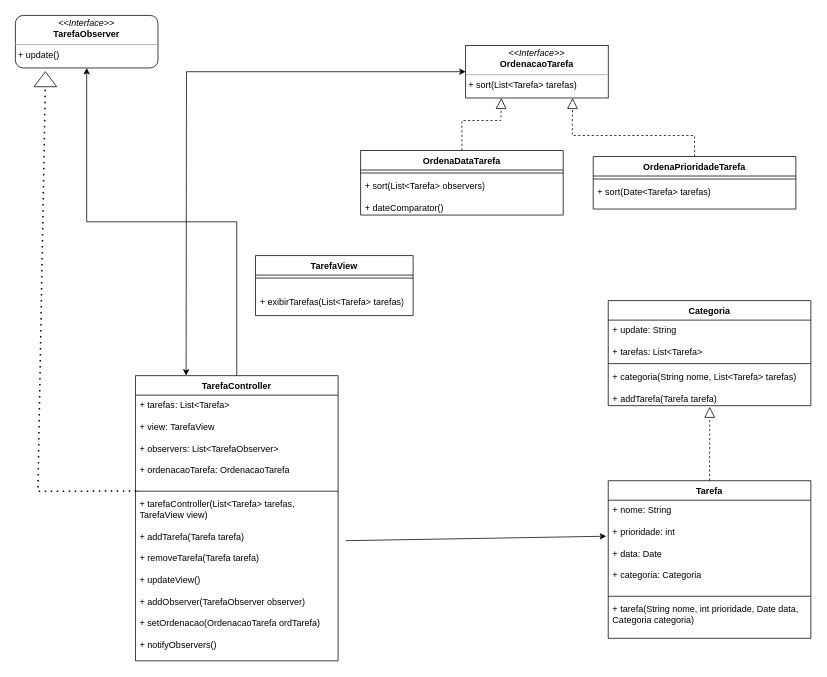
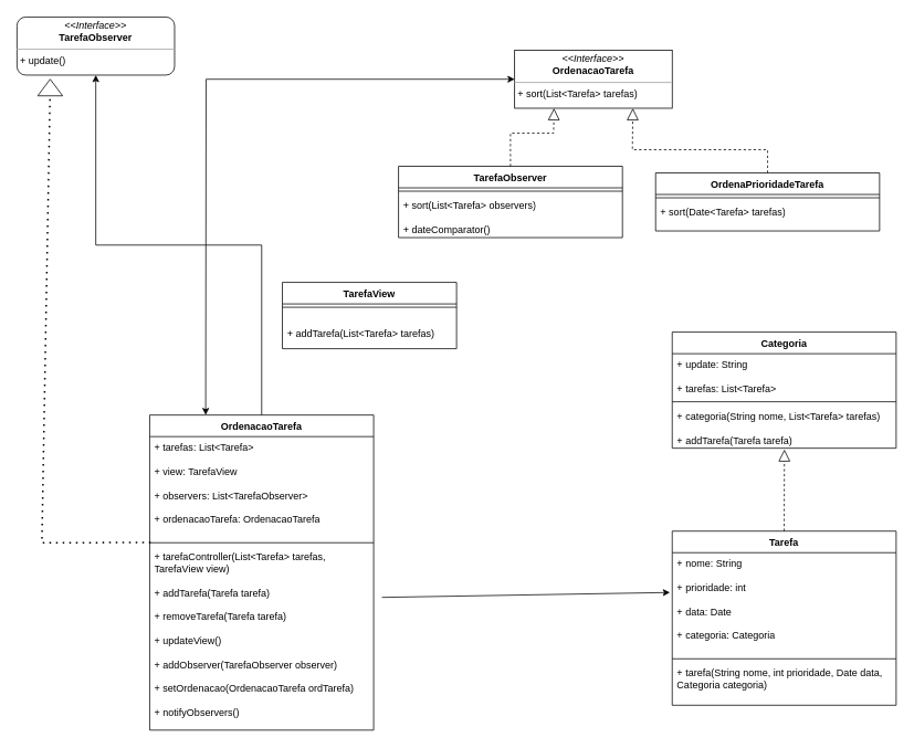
  <mxCell id="0" />
  <mxCell id="1" parent="0" />
  <mxCell id="2" value="Categoria" style="swimlane;fontStyle=1;align=center;verticalAlign=top;childLayout=stackLayout;horizontal=1;startSize=26;horizontalStack=0;resizeParent=1;resizeParentMax=0;resizeLast=0;collapsible=1;marginBottom=0;whiteSpace=wrap;html=1;" parent="1" vertex="1"><mxGeometry x="810" y="400" width="270" height="140" as="geometry" /></mxCell>
  <mxCell id="3" value="+ update: String&lt;br&gt;&lt;br&gt;+ tarefas: List&amp;lt;Tarefa&amp;gt;" style="text;strokeColor=none;fillColor=none;align=left;verticalAlign=top;spacingLeft=4;spacingRight=4;overflow=hidden;rotatable=0;points=[[0,0.5],[1,0.5]];portConstraint=eastwest;whiteSpace=wrap;html=1;" parent="2" vertex="1"><mxGeometry y="26" width="270" height="54" as="geometry" /></mxCell>
  <mxCell id="4" value="" style="line;strokeWidth=1;fillColor=none;align=left;verticalAlign=middle;spacingTop=-1;spacingLeft=3;spacingRight=3;rotatable=0;labelPosition=right;points=[];portConstraint=eastwest;strokeColor=inherit;" parent="2" vertex="1"><mxGeometry y="80" width="270" height="8" as="geometry" /></mxCell>
  <mxCell id="5" value="+ categoria(String nome, List&amp;lt;Tarefa&amp;gt; tarefas)&lt;br&gt;&lt;br&gt;+ addTarefa(Tarefa tarefa)" style="text;strokeColor=none;fillColor=none;align=left;verticalAlign=top;spacingLeft=4;spacingRight=4;overflow=hidden;rotatable=0;points=[[0,0.5],[1,0.5]];portConstraint=eastwest;whiteSpace=wrap;html=1;" parent="2" vertex="1"><mxGeometry y="88" width="270" height="52" as="geometry" /></mxCell>
  <mxCell id="6" value="Tarefa" style="swimlane;fontStyle=1;align=center;verticalAlign=top;childLayout=stackLayout;horizontal=1;startSize=26;horizontalStack=0;resizeParent=1;resizeParentMax=0;resizeLast=0;collapsible=1;marginBottom=0;whiteSpace=wrap;html=1;" parent="1" vertex="1"><mxGeometry x="810" y="640" width="270" height="210" as="geometry" /></mxCell>
  <mxCell id="7" value="+ nome: String&lt;br&gt;&lt;br&gt;+ prioridade: int&lt;br&gt;&lt;br&gt;+ data: Date&lt;br&gt;&lt;br&gt;+ categoria: Categoria" style="text;strokeColor=none;fillColor=none;align=left;verticalAlign=top;spacingLeft=4;spacingRight=4;overflow=hidden;rotatable=0;points=[[0,0.5],[1,0.5]];portConstraint=eastwest;whiteSpace=wrap;html=1;" parent="6" vertex="1"><mxGeometry y="26" width="270" height="124" as="geometry" /></mxCell>
  <mxCell id="8" value="" style="line;strokeWidth=1;fillColor=none;align=left;verticalAlign=middle;spacingTop=-1;spacingLeft=3;spacingRight=3;rotatable=0;labelPosition=right;points=[];portConstraint=eastwest;strokeColor=inherit;" parent="6" vertex="1"><mxGeometry y="150" width="270" height="8" as="geometry" /></mxCell>
  <mxCell id="9" value="+ tarefa(String nome, int prioridade, Date data, Categoria categoria)" style="text;strokeColor=none;fillColor=none;align=left;verticalAlign=top;spacingLeft=4;spacingRight=4;overflow=hidden;rotatable=0;points=[[0,0.5],[1,0.5]];portConstraint=eastwest;whiteSpace=wrap;html=1;" parent="6" vertex="1"><mxGeometry y="158" width="270" height="52" as="geometry" /></mxCell>
  <mxCell id="10" value="TarefaView" style="swimlane;fontStyle=1;align=center;verticalAlign=top;childLayout=stackLayout;horizontal=1;startSize=26;horizontalStack=0;resizeParent=1;resizeParentMax=0;resizeLast=0;collapsible=1;marginBottom=0;whiteSpace=wrap;html=1;" parent="1" vertex="1"><mxGeometry x="340" y="340" width="210" height="80" as="geometry" /></mxCell>
  <mxCell id="11" value="" style="line;strokeWidth=1;fillColor=none;align=left;verticalAlign=middle;spacingTop=-1;spacingLeft=3;spacingRight=3;rotatable=0;labelPosition=right;points=[];portConstraint=eastwest;strokeColor=inherit;" parent="10" vertex="1"><mxGeometry y="26" width="210" height="8" as="geometry" /></mxCell>
- <mxCell id="12" value="&lt;br&gt;+ exibirTarefas(List&amp;lt;Tarefa&amp;gt; tarefas)" style="text;strokeColor=none;fillColor=none;align=left;verticalAlign=top;spacingLeft=4;spacingRight=4;overflow=hidden;rotatable=0;points=[[0,0.5],[1,0.5]];portConstraint=eastwest;whiteSpace=wrap;html=1;" parent="10" vertex="1"><mxGeometry y="34" width="210" height="46" as="geometry" /></mxCell>
+ <mxCell id="12" value="&lt;br&gt;+ addTarefa(List&amp;lt;Tarefa&amp;gt; tarefas)" style="text;strokeColor=none;fillColor=none;align=left;verticalAlign=top;spacingLeft=4;spacingRight=4;overflow=hidden;rotatable=0;points=[[0,0.5],[1,0.5]];portConstraint=eastwest;whiteSpace=wrap;html=1;" parent="10" vertex="1"><mxGeometry y="34" width="210" height="46" as="geometry" /></mxCell>
  <mxCell id="13" value="&lt;p style=&quot;margin:0px;margin-top:4px;text-align:center;&quot;&gt;&lt;i&gt;&amp;lt;&amp;lt;Interface&amp;gt;&amp;gt;&lt;/i&gt;&lt;br&gt;&lt;b&gt;TarefaObserver&lt;/b&gt;&lt;/p&gt;&lt;hr size=&quot;1&quot;&gt;&lt;p style=&quot;margin:0px;margin-left:4px;&quot;&gt;+ update()&lt;/p&gt;" style="verticalAlign=top;align=left;overflow=fill;fontSize=12;fontFamily=Helvetica;html=1;whiteSpace=wrap;rounded=1;" parent="1" vertex="1"><mxGeometry x="20" y="20" width="190" height="70" as="geometry" /></mxCell>
- <mxCell id="14" value="OrdenaDataTarefa" style="swimlane;fontStyle=1;align=center;verticalAlign=top;childLayout=stackLayout;horizontal=1;startSize=26;horizontalStack=0;resizeParent=1;resizeParentMax=0;resizeLast=0;collapsible=1;marginBottom=0;whiteSpace=wrap;html=1;" parent="1" vertex="1"><mxGeometry x="480" y="200" width="270" height="86" as="geometry" /></mxCell>
+ <mxCell id="14" value="TarefaObserver" style="swimlane;fontStyle=1;align=center;verticalAlign=top;childLayout=stackLayout;horizontal=1;startSize=26;horizontalStack=0;resizeParent=1;resizeParentMax=0;resizeLast=0;collapsible=1;marginBottom=0;whiteSpace=wrap;html=1;" parent="1" vertex="1"><mxGeometry x="480" y="200" width="270" height="86" as="geometry" /></mxCell>
  <mxCell id="15" value="" style="line;strokeWidth=1;fillColor=none;align=left;verticalAlign=middle;spacingTop=-1;spacingLeft=3;spacingRight=3;rotatable=0;labelPosition=right;points=[];portConstraint=eastwest;strokeColor=inherit;" parent="14" vertex="1"><mxGeometry y="26" width="270" height="8" as="geometry" /></mxCell>
  <mxCell id="16" value="+ sort(List&amp;lt;Tarefa&amp;gt; observers)&lt;br&gt;&lt;br&gt;+ dateComparator()" style="text;strokeColor=none;fillColor=none;align=left;verticalAlign=top;spacingLeft=4;spacingRight=4;overflow=hidden;rotatable=0;points=[[0,0.5],[1,0.5]];portConstraint=eastwest;whiteSpace=wrap;html=1;" parent="14" vertex="1"><mxGeometry y="34" width="270" height="52" as="geometry" /></mxCell>
  <mxCell id="17" value="&lt;p style=&quot;margin:0px;margin-top:4px;text-align:center;&quot;&gt;&lt;i&gt;&amp;lt;&amp;lt;Interface&amp;gt;&amp;gt;&lt;/i&gt;&lt;br&gt;&lt;b&gt;OrdenacaoTarefa&lt;/b&gt;&lt;/p&gt;&lt;hr size=&quot;1&quot;&gt;&lt;p style=&quot;margin:0px;margin-left:4px;&quot;&gt;+ sort(List&amp;lt;Tarefa&amp;gt; tarefas)&lt;/p&gt;" style="verticalAlign=top;align=left;overflow=fill;fontSize=12;fontFamily=Helvetica;html=1;whiteSpace=wrap;" parent="1" vertex="1"><mxGeometry x="620" y="60" width="190" height="70" as="geometry" /></mxCell>
  <mxCell id="18" value="OrdenaPrioridadeTarefa" style="swimlane;fontStyle=1;align=center;verticalAlign=top;childLayout=stackLayout;horizontal=1;startSize=26;horizontalStack=0;resizeParent=1;resizeParentMax=0;resizeLast=0;collapsible=1;marginBottom=0;whiteSpace=wrap;html=1;" parent="1" vertex="1"><mxGeometry x="790" y="208" width="270" height="70" as="geometry" /></mxCell>
  <mxCell id="19" value="" style="line;strokeWidth=1;fillColor=none;align=left;verticalAlign=middle;spacingTop=-1;spacingLeft=3;spacingRight=3;rotatable=0;labelPosition=right;points=[];portConstraint=eastwest;strokeColor=inherit;" parent="18" vertex="1"><mxGeometry y="26" width="270" height="8" as="geometry" /></mxCell>
  <mxCell id="20" value="+ sort(Date&amp;lt;Tarefa&amp;gt; tarefas)" style="text;strokeColor=none;fillColor=none;align=left;verticalAlign=top;spacingLeft=4;spacingRight=4;overflow=hidden;rotatable=0;points=[[0,0.5],[1,0.5]];portConstraint=eastwest;whiteSpace=wrap;html=1;" parent="18" vertex="1"><mxGeometry y="34" width="270" height="36" as="geometry" /></mxCell>
- <mxCell id="21" value="TarefaController" style="swimlane;fontStyle=1;align=center;verticalAlign=top;childLayout=stackLayout;horizontal=1;startSize=26;horizontalStack=0;resizeParent=1;resizeParentMax=0;resizeLast=0;collapsible=1;marginBottom=0;whiteSpace=wrap;html=1;" parent="1" vertex="1"><mxGeometry x="180" y="500" width="270" height="380" as="geometry" /></mxCell>
+ <mxCell id="21" value="OrdenacaoTarefa" style="swimlane;fontStyle=1;align=center;verticalAlign=top;childLayout=stackLayout;horizontal=1;startSize=26;horizontalStack=0;resizeParent=1;resizeParentMax=0;resizeLast=0;collapsible=1;marginBottom=0;whiteSpace=wrap;html=1;" parent="1" vertex="1"><mxGeometry x="180" y="500" width="270" height="380" as="geometry" /></mxCell>
  <mxCell id="22" value="+ tarefas: List&amp;lt;Tarefa&amp;gt;&lt;br&gt;&lt;br&gt;+ view: TarefaView&lt;br&gt;&lt;br&gt;+ observers: List&amp;lt;TarefaObserver&amp;gt;&lt;br&gt;&lt;br&gt;+ ordenacaoTarefa: OrdenacaoTarefa" style="text;strokeColor=none;fillColor=none;align=left;verticalAlign=top;spacingLeft=4;spacingRight=4;overflow=hidden;rotatable=0;points=[[0,0.5],[1,0.5]];portConstraint=eastwest;whiteSpace=wrap;html=1;" parent="21" vertex="1"><mxGeometry y="26" width="270" height="124" as="geometry" /></mxCell>
  <mxCell id="23" value="" style="line;strokeWidth=1;fillColor=none;align=left;verticalAlign=middle;spacingTop=-1;spacingLeft=3;spacingRight=3;rotatable=0;labelPosition=right;points=[];portConstraint=eastwest;strokeColor=inherit;" parent="21" vertex="1"><mxGeometry y="150" width="270" height="8" as="geometry" /></mxCell>
  <mxCell id="24" value="+ tarefaController(List&amp;lt;Tarefa&amp;gt; tarefas, TarefaView view)&lt;br&gt;&lt;br&gt;+ addTarefa(Tarefa tarefa)&lt;br&gt;&lt;br&gt;+ removeTarefa(Tarefa tarefa)&lt;br&gt;&lt;br&gt;+ updateView()&lt;br&gt;&lt;br&gt;+ addObserver(TarefaObserver observer)&lt;br&gt;&lt;br&gt;+ setOrdenacao(OrdenacaoTarefa ordTarefa)&lt;br&gt;&lt;br&gt;+ notifyObservers()" style="text;strokeColor=none;fillColor=none;align=left;verticalAlign=top;spacingLeft=4;spacingRight=4;overflow=hidden;rotatable=0;points=[[0,0.5],[1,0.5]];portConstraint=eastwest;whiteSpace=wrap;html=1;" parent="21" vertex="1"><mxGeometry y="158" width="270" height="222" as="geometry" /></mxCell>
  <mxCell id="25" value="" style="endArrow=block;dashed=1;endFill=0;endSize=12;html=1;rounded=0;entryX=0.25;entryY=1;entryDx=0;entryDy=0;exitX=0.5;exitY=0;exitDx=0;exitDy=0;" parent="1" source="14" target="17" edge="1"><mxGeometry width="160" relative="1" as="geometry"><mxPoint x="740" y="140" as="sourcePoint" /><mxPoint x="960" y="130" as="targetPoint" /><Array as="points"><mxPoint x="615" y="160" /><mxPoint x="667" y="160" /></Array></mxGeometry></mxCell>
  <mxCell id="26" value="" style="endArrow=block;dashed=1;endFill=0;endSize=12;html=1;rounded=0;entryX=0.75;entryY=1;entryDx=0;entryDy=0;exitX=0.5;exitY=0;exitDx=0;exitDy=0;" parent="1" source="18" target="17" edge="1"><mxGeometry width="160" relative="1" as="geometry"><mxPoint x="920" y="190" as="sourcePoint" /><mxPoint x="983" y="120" as="targetPoint" /><Array as="points"><mxPoint x="925" y="180" /><mxPoint x="762" y="180" /></Array></mxGeometry></mxCell>
  <mxCell id="27" style="edgeStyle=orthogonalEdgeStyle;rounded=0;orthogonalLoop=1;jettySize=auto;html=1;exitX=0.5;exitY=0;exitDx=0;exitDy=0;" parent="1" source="21" target="13" edge="1"><mxGeometry relative="1" as="geometry" /></mxCell>
  <mxCell id="28" value="" style="endArrow=block;dashed=1;endFill=0;endSize=12;html=1;rounded=0;entryX=0.501;entryY=1.029;entryDx=0;entryDy=0;entryPerimeter=0;exitX=0.5;exitY=0;exitDx=0;exitDy=0;" parent="1" source="6" target="5" edge="1"><mxGeometry width="160" relative="1" as="geometry"><mxPoint x="850" y="600" as="sourcePoint" /><mxPoint x="1010" y="600" as="targetPoint" /></mxGeometry></mxCell>
  <mxCell id="29" value="" style="endArrow=classic;startArrow=classic;html=1;rounded=0;entryX=0;entryY=0.5;entryDx=0;entryDy=0;exitX=0.25;exitY=0;exitDx=0;exitDy=0;" edge="1" parent="1" source="21" target="17"><mxGeometry width="50" height="50" relative="1" as="geometry"><mxPoint x="100" y="290" as="sourcePoint" /><mxPoint x="150" y="240" as="targetPoint" /><Array as="points"><mxPoint x="248" y="95" /></Array></mxGeometry></mxCell>
  <mxCell id="30" value="" style="endArrow=none;dashed=1;html=1;dashPattern=1 3;strokeWidth=2;rounded=0;exitX=0.004;exitY=-0.019;exitDx=0;exitDy=0;exitPerimeter=0;" edge="1" parent="1" source="24" target="31"><mxGeometry width="50" height="50" relative="1" as="geometry"><mxPoint x="160" y="400" as="sourcePoint" /><mxPoint x="210" y="350" as="targetPoint" /><Array as="points"><mxPoint x="50" y="654" /></Array></mxGeometry></mxCell>
  <mxCell id="31" value="" style="triangle;whiteSpace=wrap;html=1;rotation=-90;" vertex="1" parent="1"><mxGeometry x="50" y="90" width="20" height="30" as="geometry" /></mxCell>
  <mxCell id="32" value="" style="endArrow=classic;html=1;rounded=0;exitX=1.037;exitY=0.279;exitDx=0;exitDy=0;exitPerimeter=0;entryX=-0.01;entryY=0.387;entryDx=0;entryDy=0;entryPerimeter=0;" edge="1" parent="1" source="24" target="7"><mxGeometry width="50" height="50" relative="1" as="geometry"><mxPoint x="590" y="540" as="sourcePoint" /><mxPoint x="640" y="490" as="targetPoint" /></mxGeometry></mxCell>
